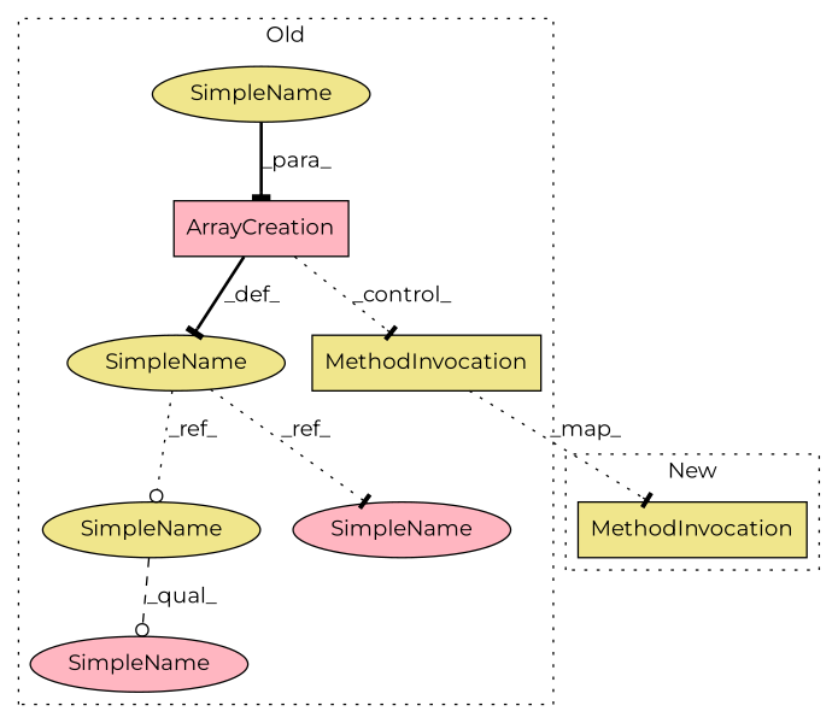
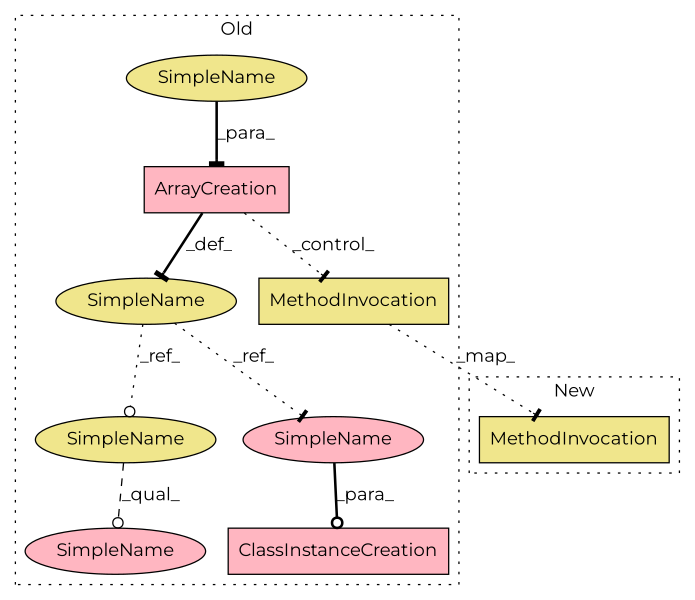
  digraph {
    fontname=Montserrat
    node [a=42 l=10 s=22596 shape=ellipse style=filled fillcolor=khaki fontname=Montserrat]
    edge [style=dotted arrowhead=tee fontname=Montserrat]
    n1 [a=3 l=20 label=ArrayCreation s=22548 shape=box fillcolor=lightpink]
+   n2 [a=14 l="21,1" label=ClassInstanceCreation s="22690,22715" shape=box fillcolor=lightpink]
    n3 [a=32 label=MethodInvocation s=22638 shape=box]
    n4 [l=4 label=SimpleName s=22541]
    n5 [l=4 label=SimpleName]
    n6 [l=11 label=SimpleName fillcolor=lightpink]
    n7 [l=4 label=SimpleName s=22711 fillcolor=lightpink]
    n8 [label=SimpleName s=22557]
    n9 [a=32 label=MethodInvocation s=22747 shape=box]
    subgraph cluster_1 {
      label=Old
      style=dotted
      n1
+     n2
      n3
      n4
      n5
      n6
      n7
      n8
    }
    subgraph cluster_2 {
      label=New
      style=dotted
      n9
    }
    n1 -> n3 [label=_control_]
    n1 -> n4 [label=_def_ style=bold]
    n3 -> n9 [label=_map_]
    n4 -> n5 [label=_ref_ arrowhead=odot]
    n4 -> n7 [label=_ref_]
    n5 -> n6 [label=_qual_ style=dashed arrowhead=odot]
+   n7 -> n2 [label=_para_ style=bold arrowhead=odot]
    n8 -> n1 [label=_para_ style=bold]
  }
